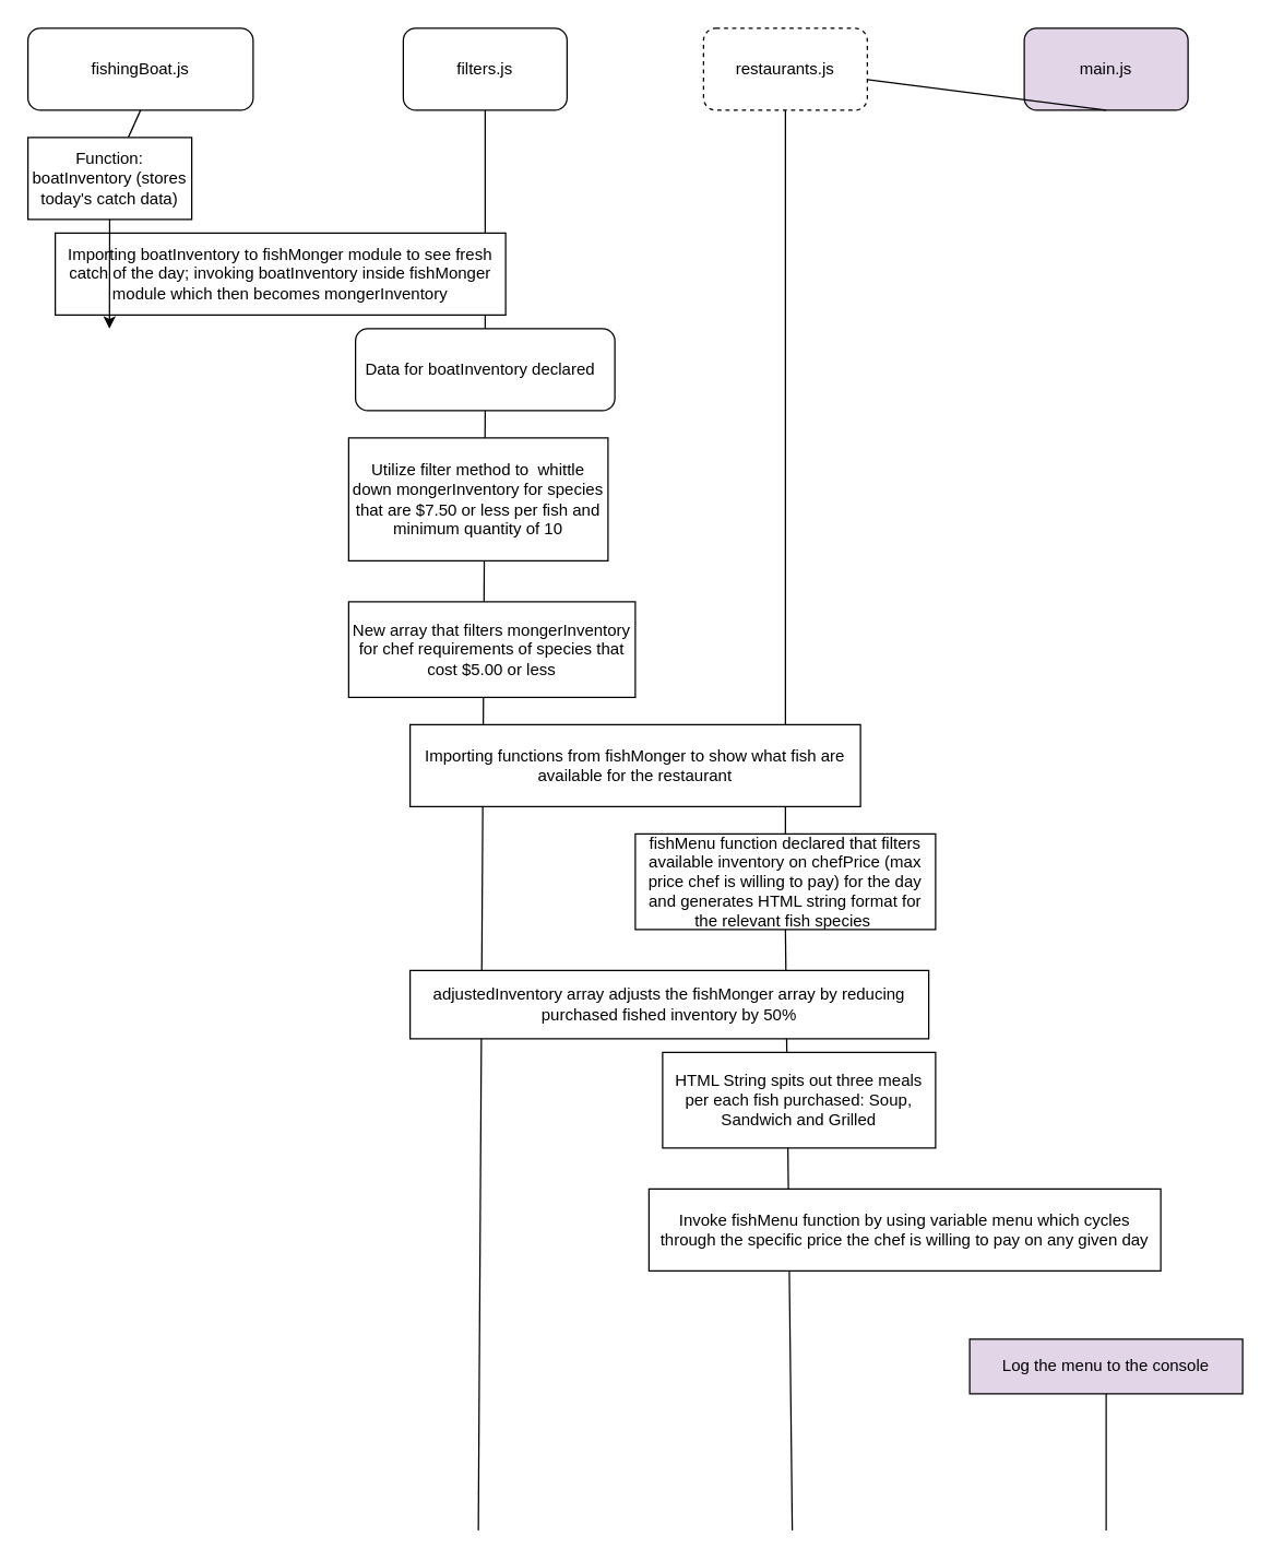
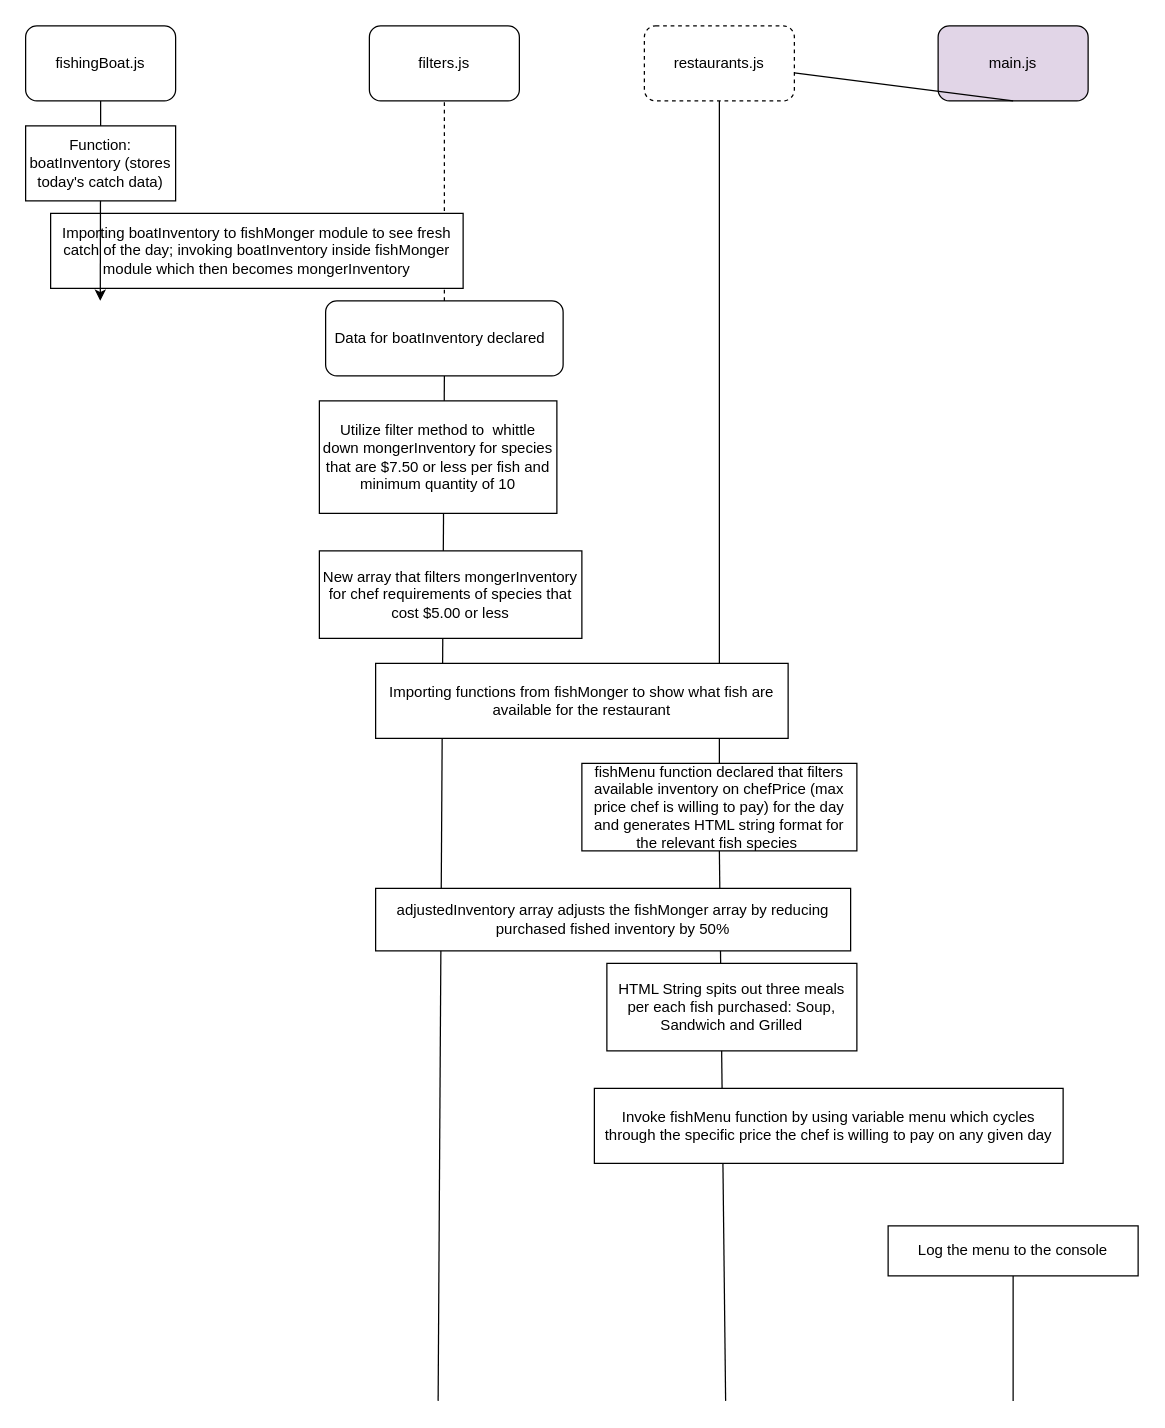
  <mxCell id="0" />
  <mxCell id="1" parent="0" />
  <mxCell id="2" value="restaurants.js" style="rounded=1;whiteSpace=wrap;html=1;dashed=1;" parent="1" vertex="1"><mxGeometry x="515" width="120" height="60" as="geometry" y="20" /></mxCell>
  <mxCell id="3" value="main.js" style="rounded=1;whiteSpace=wrap;html=1;fillColor=#e1d5e7;" vertex="1" parent="1"><mxGeometry x="750" width="120" height="60" as="geometry" y="20" /></mxCell>
  <mxCell id="4" value="filters.js" style="rounded=1;whiteSpace=wrap;html=1;" vertex="1" parent="1"><mxGeometry x="295" width="120" height="60" as="geometry" y="20" /></mxCell>
- <mxCell id="5" value="fishingBoat.js" style="rounded=1;whiteSpace=wrap;html=1;" vertex="1" parent="1"><mxGeometry x="20" y="20" width="165" height="60" as="geometry" /></mxCell>
- <mxCell id="6" value="" style="endArrow=none;html=1;entryX=0.5;entryY=1;entryDx=0;entryDy=0;startArrow=none;" edge="1" parent="1" source="11" target="4"><mxGeometry width="50" height="50" relative="1" as="geometry"><mxPoint x="350" y="630" as="sourcePoint" /><mxPoint x="470" y="310" as="targetPoint" /></mxGeometry></mxCell>
+ <mxCell id="5" value="fishingBoat.js" style="rounded=1;whiteSpace=wrap;html=1;" vertex="1" parent="1"><mxGeometry width="120" height="60" as="geometry" x="20" y="20" /></mxCell>
+ <mxCell id="6" value="" style="endArrow=none;html=1;entryX=0.5;entryY=1;entryDx=0;entryDy=0;startArrow=none;dashed=1;" edge="1" parent="1" source="11" target="4"><mxGeometry width="50" height="50" relative="1" as="geometry"><mxPoint x="350" y="630" as="sourcePoint" /><mxPoint x="470" y="310" as="targetPoint" /></mxGeometry></mxCell>
  <mxCell id="7" value="" style="endArrow=none;html=1;exitX=0.5;exitY=1;exitDx=0;exitDy=0;startArrow=none;" edge="1" parent="1" source="17"><mxGeometry width="50" height="50" relative="1" as="geometry"><mxPoint x="420" y="360" as="sourcePoint" /><mxPoint x="580" y="1120" as="targetPoint" /></mxGeometry></mxCell>
  <mxCell id="8" value="" style="endArrow=none;html=1;entryX=0.5;entryY=1;entryDx=0;entryDy=0;startArrow=none;" edge="1" parent="1" source="19" target="5"><mxGeometry width="50" height="50" relative="1" as="geometry"><mxPoint x="90" y="1040" as="sourcePoint" /><mxPoint x="470" y="310" as="targetPoint" /></mxGeometry></mxCell>
  <mxCell id="9" value="" style="endArrow=none;html=1;exitX=0.5;exitY=1;exitDx=0;exitDy=0;startArrow=none;" edge="1" parent="1" source="24"><mxGeometry width="50" height="50" relative="1" as="geometry"><mxPoint x="420" y="360" as="sourcePoint" /><mxPoint x="810" y="1120" as="targetPoint" /></mxGeometry></mxCell>
  <mxCell id="10" value="" style="endArrow=none;html=1;entryX=0.5;entryY=1;entryDx=0;entryDy=0;" edge="1" parent="1" target="11"><mxGeometry width="50" height="50" relative="1" as="geometry"><mxPoint x="350" y="1120" as="sourcePoint" /><mxPoint x="350" y="90" as="targetPoint" /></mxGeometry></mxCell>
  <mxCell id="11" value="Data for boatInventory declared&amp;nbsp;&amp;nbsp;" style="whiteSpace=wrap;html=1;rounded=1;" vertex="1" parent="1"><mxGeometry x="260" y="240" width="190" height="60" as="geometry" /></mxCell>
  <mxCell id="12" value="Utilize filter method to&amp;nbsp; whittle down mongerInventory for species that are $7.50 or less per fish and minimum quantity of 10" style="rounded=0;whiteSpace=wrap;html=1;direction=south;" vertex="1" parent="1"><mxGeometry x="255" y="320" width="190" height="90" as="geometry" /></mxCell>
  <mxCell id="13" value="Importing boatInventory to fishMonger module to see fresh catch of the day; invoking boatInventory inside fishMonger module which then becomes mongerInventory" style="rounded=0;whiteSpace=wrap;html=1;" vertex="1" parent="1"><mxGeometry x="40" y="170" width="330" height="60" as="geometry" /></mxCell>
  <mxCell id="14" value="New array that filters mongerInventory for chef requirements of species that cost $5.00 or less" style="rounded=0;whiteSpace=wrap;html=1;" vertex="1" parent="1"><mxGeometry x="255" y="440" width="210" height="70" as="geometry" /></mxCell>
  <mxCell id="15" value="" style="endArrow=none;html=1;exitX=0.5;exitY=1;exitDx=0;exitDy=0;" edge="1" parent="1" source="2" target="17"><mxGeometry width="50" height="50" relative="1" as="geometry"><mxPoint x="580" y="90" as="sourcePoint" /><mxPoint x="580" y="990" as="targetPoint" /></mxGeometry></mxCell>
  <mxCell id="16" value="Importing functions from fishMonger to show what fish are available for the restaurant" style="rounded=0;whiteSpace=wrap;html=1;" vertex="1" parent="1"><mxGeometry x="300" y="530" width="330" height="60" as="geometry" /></mxCell>
  <mxCell id="17" value="fishMenu function declared that filters available inventory on chefPrice (max price chef is willing to pay) for the day and generates HTML string format for the relevant fish species&amp;nbsp;" style="rounded=0;whiteSpace=wrap;html=1;" vertex="1" parent="1"><mxGeometry x="465" y="610" width="220" height="70" as="geometry" /></mxCell>
  <mxCell id="18" style="edgeStyle=none;html=1;exitX=0.5;exitY=0;exitDx=0;exitDy=0;" edge="1" parent="1" source="19"><mxGeometry relative="1" as="geometry"><mxPoint x="79.714" y="240" as="targetPoint" /></mxGeometry></mxCell>
  <mxCell id="19" value="Function: boatInventory (stores today's catch data)" style="rounded=0;whiteSpace=wrap;html=1;" vertex="1" parent="1"><mxGeometry y="100" width="120" height="60" as="geometry" x="20" /></mxCell>
  <mxCell id="20" value="adjustedInventory array adjusts the fishMonger array by reducing purchased fished inventory by 50%" style="rounded=0;whiteSpace=wrap;html=1;" vertex="1" parent="1"><mxGeometry x="300" y="710" width="380" height="50" as="geometry" /></mxCell>
  <mxCell id="21" value="HTML String spits out three meals per each fish purchased: Soup, Sandwich and Grilled" style="rounded=0;whiteSpace=wrap;html=1;" vertex="1" parent="1"><mxGeometry x="485" y="770" width="200" height="70" as="geometry" /></mxCell>
  <mxCell id="22" value="" style="endArrow=none;html=1;exitX=0.5;exitY=1;exitDx=0;exitDy=0;" edge="1" parent="1" source="3" target="2"><mxGeometry width="50" height="50" relative="1" as="geometry"><mxPoint x="810" y="80" as="sourcePoint" /><mxPoint x="810" y="1110" as="targetPoint" /></mxGeometry></mxCell>
  <mxCell id="23" value="Invoke fishMenu function by using variable menu which cycles through the specific price the chef is willing to pay on any given day" style="rounded=0;whiteSpace=wrap;html=1;" vertex="1" parent="1"><mxGeometry x="475" y="870" width="375" height="60" as="geometry" /></mxCell>
- <mxCell id="24" value="Log the menu to the console" style="rounded=0;whiteSpace=wrap;html=1;fillColor=#e1d5e7;" vertex="1" parent="1"><mxGeometry x="710" y="980" width="200" height="40" as="geometry" /></mxCell>
+ <mxCell id="24" value="Log the menu to the console" style="rounded=0;whiteSpace=wrap;html=1;" vertex="1" parent="1"><mxGeometry x="710" y="980" width="200" height="40" as="geometry" /></mxCell>
